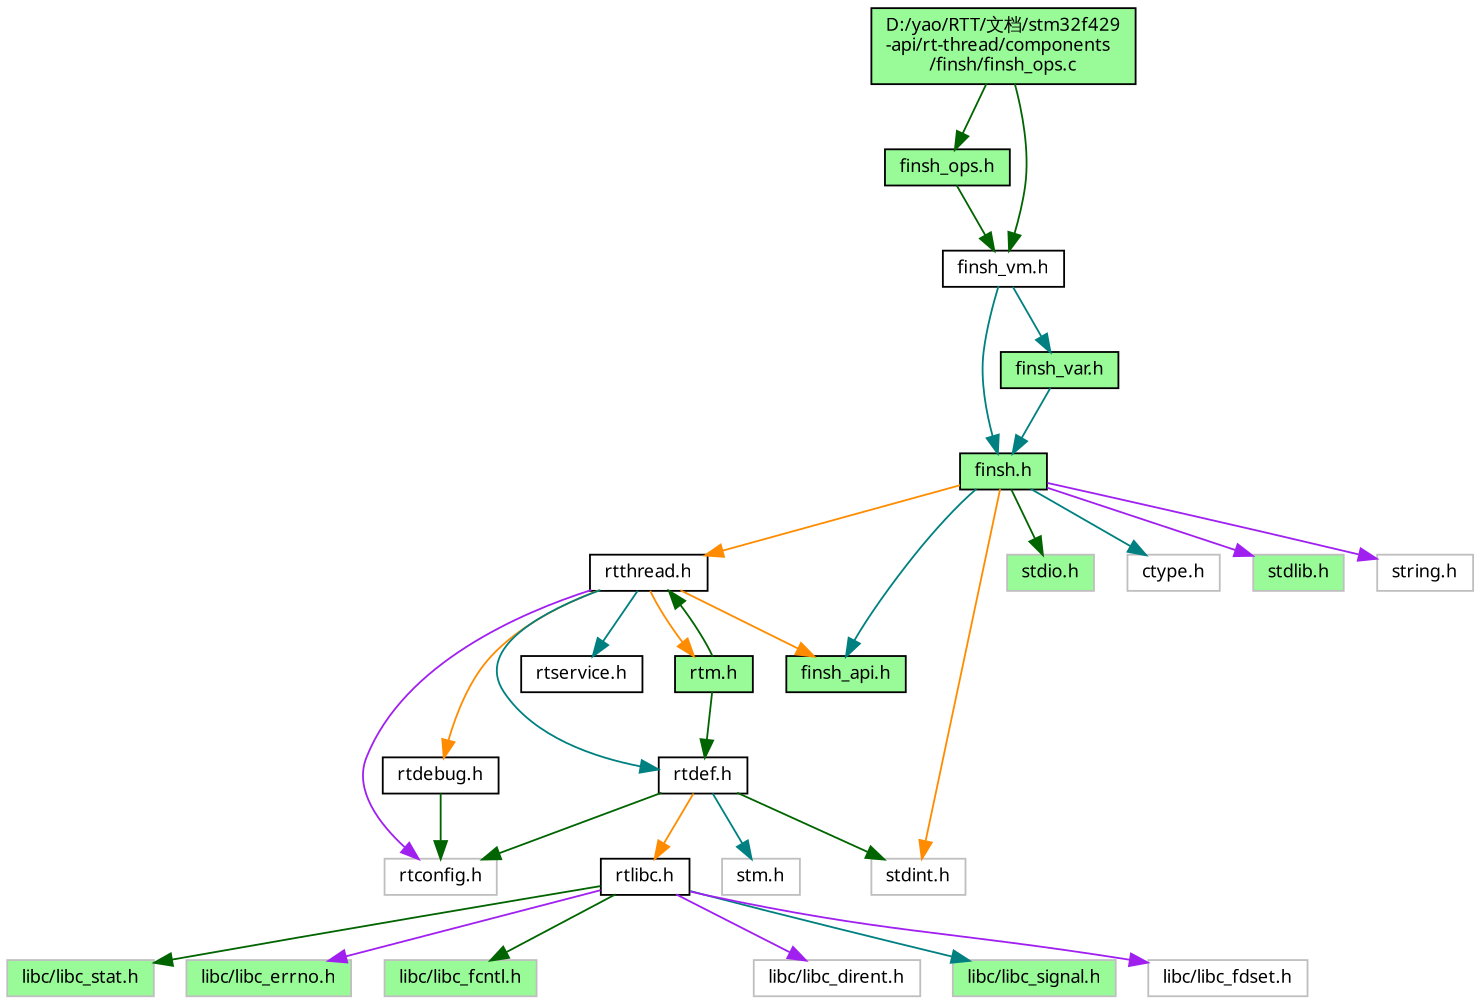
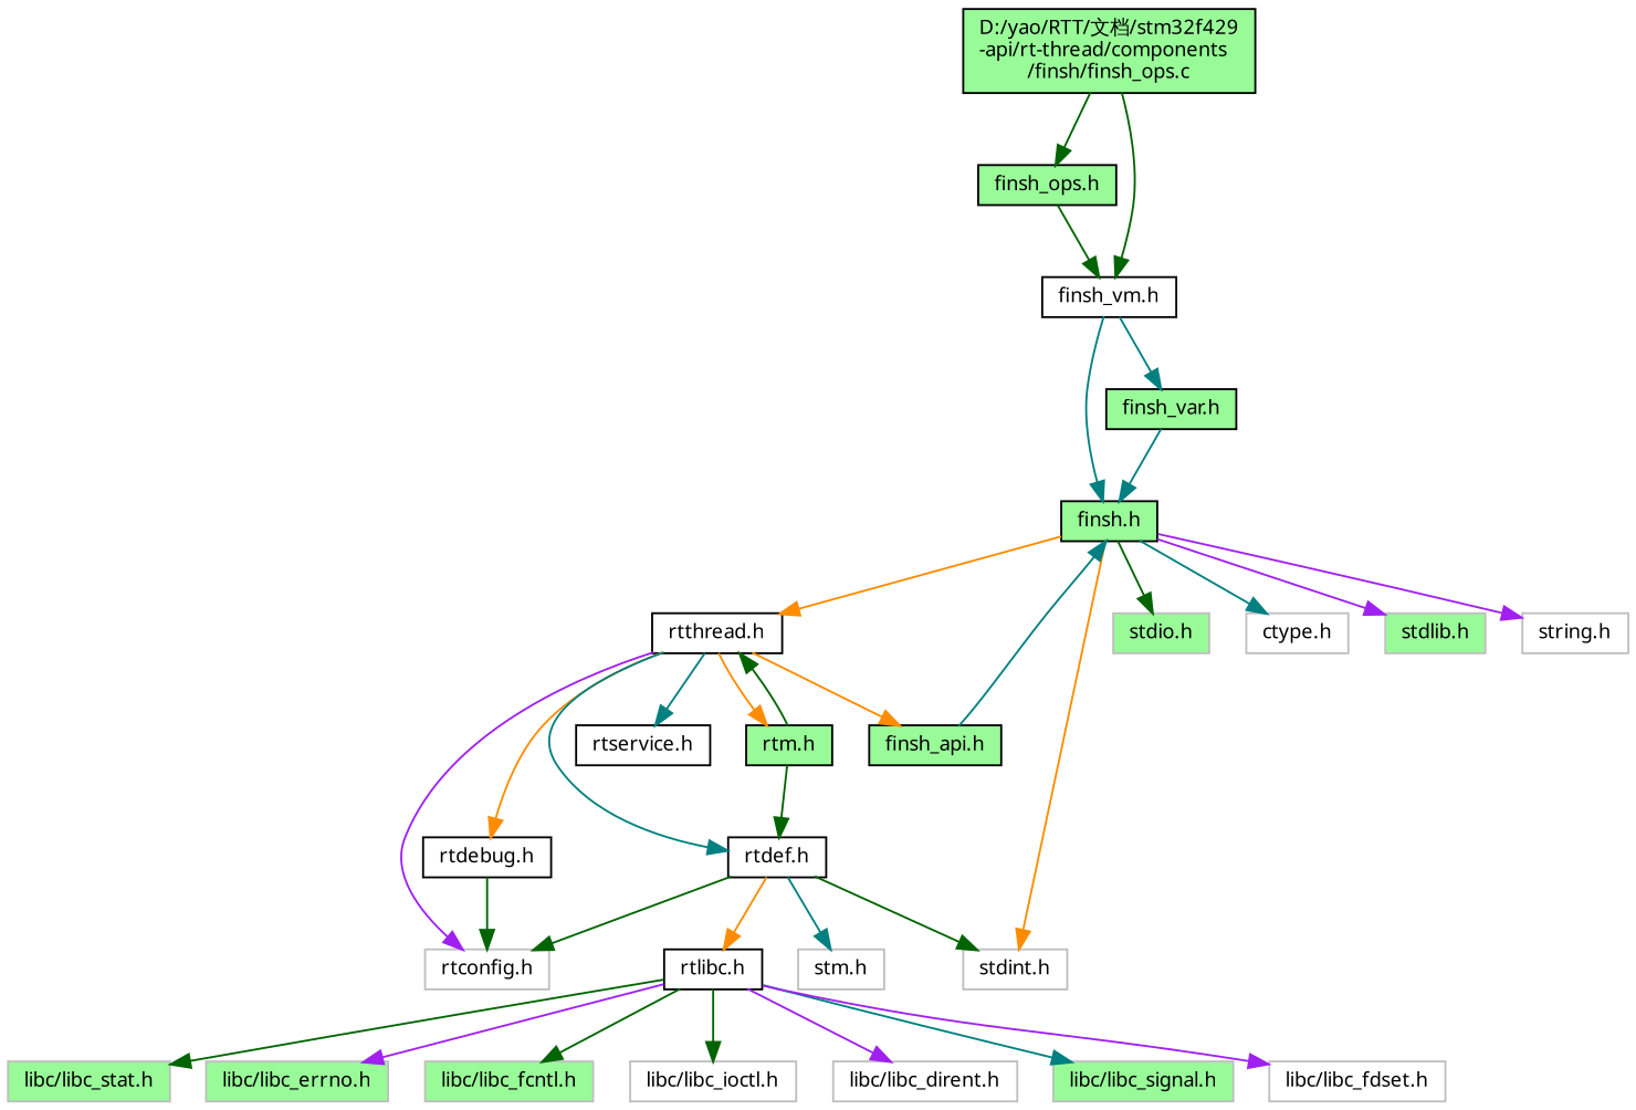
  digraph {
    fontname="Noto Sans"
    node [color=grey75 fillcolor=white fontname="Noto Sans" fontsize=10 shape=record style=filled]
    edge [color=darkgreen fontname="Noto Sans" fontsize=10 labelfontname="FreeSans.ttf" labelfontsize=10 style=solid]
    n1 [color=black fillcolor=palegreen fontcolor=black height=0.2 label="D:/yao/RTT/文档/stm32f429\l-api/rt-thread/components\l/finsh/finsh_ops.c" width=0.4]
    n2 [color=black fillcolor=palegreen height=0.2 label="finsh_ops.h" width=0.4]
    n3 [color=black height=0.2 label="finsh_vm.h" width=0.4]
    n4 [color=black fillcolor=palegreen height=0.2 label="finsh.h" width=0.4]
    n5 [color=black fillcolor=palegreen height=0.2 label="finsh_var.h" width=0.4]
    n6 [color=black height=0.2 label="rtthread.h" width=0.4]
    n7 [height=0.2 label="stdint.h" width=0.4]
    n8 [color=black fillcolor=palegreen height=0.2 label="finsh_api.h" width=0.4]
    n9 [fillcolor=palegreen height=0.2 label="stdio.h" width=0.4]
    n10 [height=0.2 label="ctype.h" width=0.4]
    n11 [fillcolor=palegreen height=0.2 label="stdlib.h" width=0.4]
    n12 [height=0.2 label="string.h" width=0.4]
    n13 [height=0.2 label="rtconfig.h" width=0.4]
    n14 [color=black height=0.2 label="rtdebug.h" width=0.4]
    n15 [color=black height=0.2 label="rtdef.h" width=0.4]
    n16 [color=black height=0.2 label="rtservice.h" width=0.4]
    n17 [color=black fillcolor=palegreen height=0.2 label="rtm.h" width=0.4]
    n18 [color=black height=0.2 label="rtlibc.h" width=0.4]
    n19 [height=0.2 label="stm.h" width=0.4]
    n20 [fillcolor=palegreen height=0.2 label="libc/libc_stat.h" width=0.4]
    n21 [fillcolor=palegreen height=0.2 label="libc/libc_errno.h" width=0.4]
    n22 [fillcolor=palegreen height=0.2 label="libc/libc_fcntl.h" width=0.4]
+   n23 [height=0.2 label="libc/libc_ioctl.h" width=0.4]
    n24 [height=0.2 label="libc/libc_dirent.h" width=0.4]
    n25 [fillcolor=palegreen height=0.2 label="libc/libc_signal.h" width=0.4]
    n26 [height=0.2 label="libc/libc_fdset.h" width=0.4]
    n1 -> n2
    n1 -> n3
    n2 -> n3
    n3 -> n4 [color=teal]
    n3 -> n5 [color=teal]
    n4 -> n6 [color=darkorange]
    n4 -> n7 [color=darkorange]
-   n4 -> n8 [color=teal]
+   n8 -> n4 [color=teal]
    n4 -> n9
    n4 -> n10 [color=teal]
    n4 -> n11 [color=purple]
    n4 -> n12 [color=purple]
    n5 -> n4 [color=teal]
    n6 -> n8 [color=darkorange]
    n6 -> n13 [color=purple]
    n6 -> n14 [color=darkorange]
    n6 -> n15 [color=teal]
    n6 -> n16 [color=teal]
    n6 -> n17 [color=darkorange]
    n14 -> n13
    n15 -> n7
    n15 -> n13
    n15 -> n18 [color=darkorange]
    n15 -> n19 [color=teal]
    n17 -> n6
    n17 -> n15
    n18 -> n20
    n18 -> n21 [color=purple]
    n18 -> n22
+   n18 -> n23
    n18 -> n24 [color=purple]
    n18 -> n25 [color=teal]
    n18 -> n26 [color=purple]
  }
